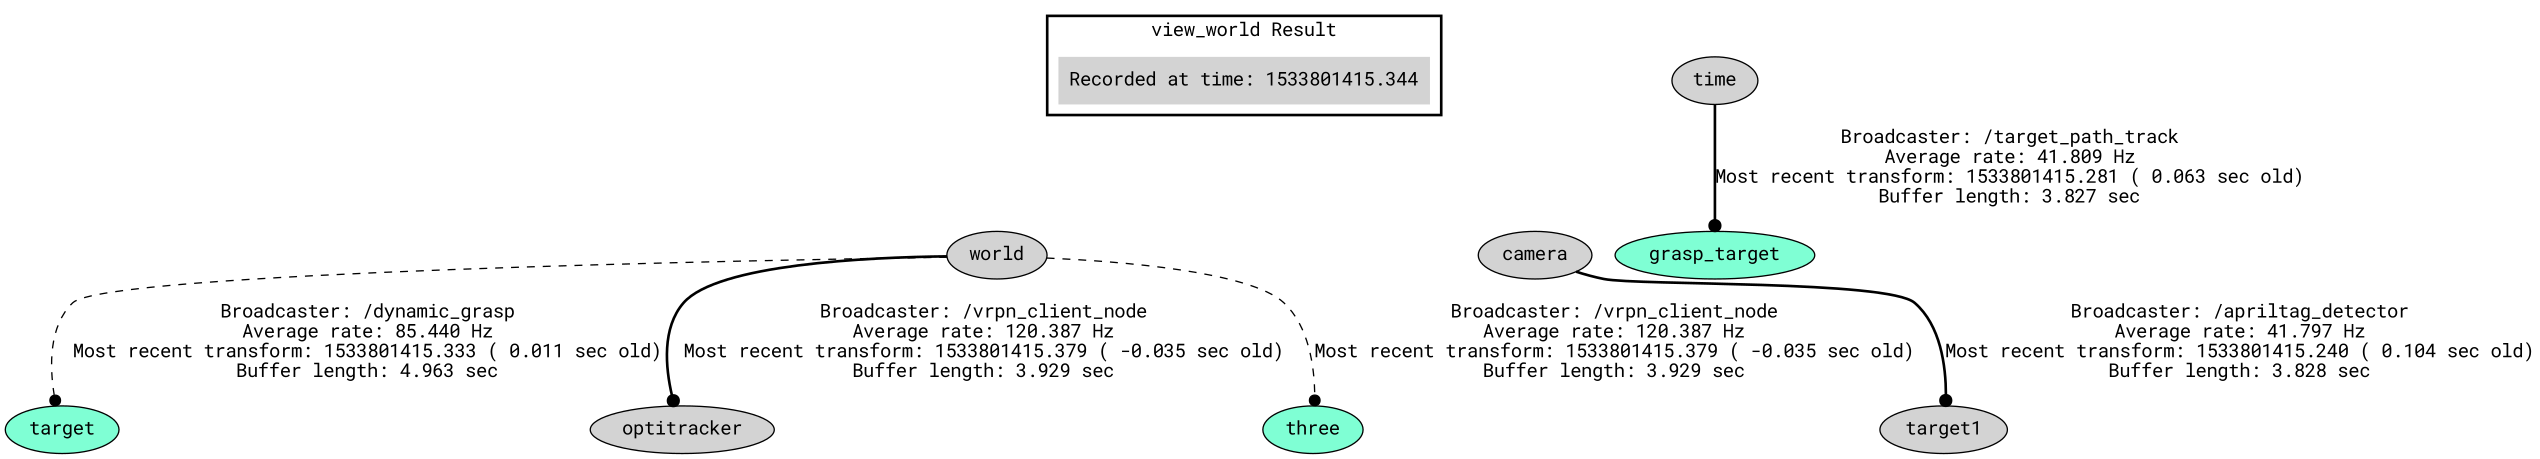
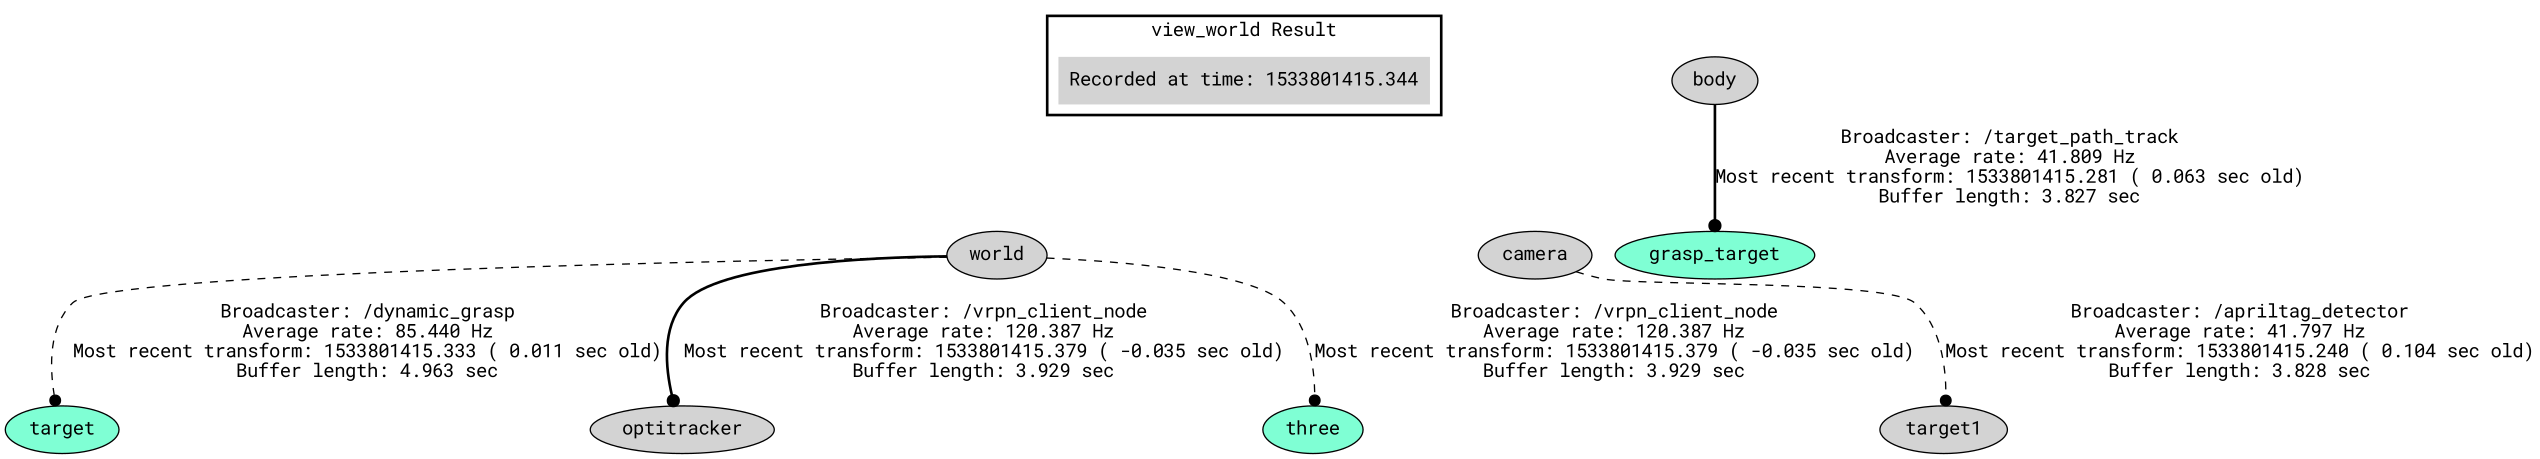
  digraph {
    fontname="Roboto Mono"
    node [fillcolor=lightgrey fontname="Roboto Mono" style=filled]
    edge [fontname="Roboto Mono" style=dashed arrowhead=dot]
    "Recorded at time: 1533801415.344" [shape=plaintext]
    world
    camera
    target [fillcolor=aquamarine]
    optitracker
    three [fillcolor=aquamarine]
    grasp_target [fillcolor=aquamarine]
-   body [label=time]
+   body
    target1
    subgraph cluster_1 {
      color=black
      label="view_world Result"
      style=bold
      "Recorded at time: 1533801415.344"
    }
    "Recorded at time: 1533801415.344" -> world [style=invis arrowhead=""]
    "Recorded at time: 1533801415.344" -> camera [style=invis arrowhead=""]
    world -> target [label="Broadcaster: /dynamic_grasp\nAverage rate: 85.440 Hz\nMost recent transform: 1533801415.333 ( 0.011 sec old)\nBuffer length: 4.963 sec\n"]
    world -> optitracker [label="Broadcaster: /vrpn_client_node\nAverage rate: 120.387 Hz\nMost recent transform: 1533801415.379 ( -0.035 sec old)\nBuffer length: 3.929 sec\n" style=bold]
    world -> three [label="Broadcaster: /vrpn_client_node\nAverage rate: 120.387 Hz\nMost recent transform: 1533801415.379 ( -0.035 sec old)\nBuffer length: 3.929 sec\n"]
-   camera -> target1 [label="Broadcaster: /apriltag_detector\nAverage rate: 41.797 Hz\nMost recent transform: 1533801415.240 ( 0.104 sec old)\nBuffer length: 3.828 sec\n" style=bold]
+   camera -> target1 [label="Broadcaster: /apriltag_detector\nAverage rate: 41.797 Hz\nMost recent transform: 1533801415.240 ( 0.104 sec old)\nBuffer length: 3.828 sec\n"]
    body -> grasp_target [label="Broadcaster: /target_path_track\nAverage rate: 41.809 Hz\nMost recent transform: 1533801415.281 ( 0.063 sec old)\nBuffer length: 3.827 sec\n" style=bold]
  }
